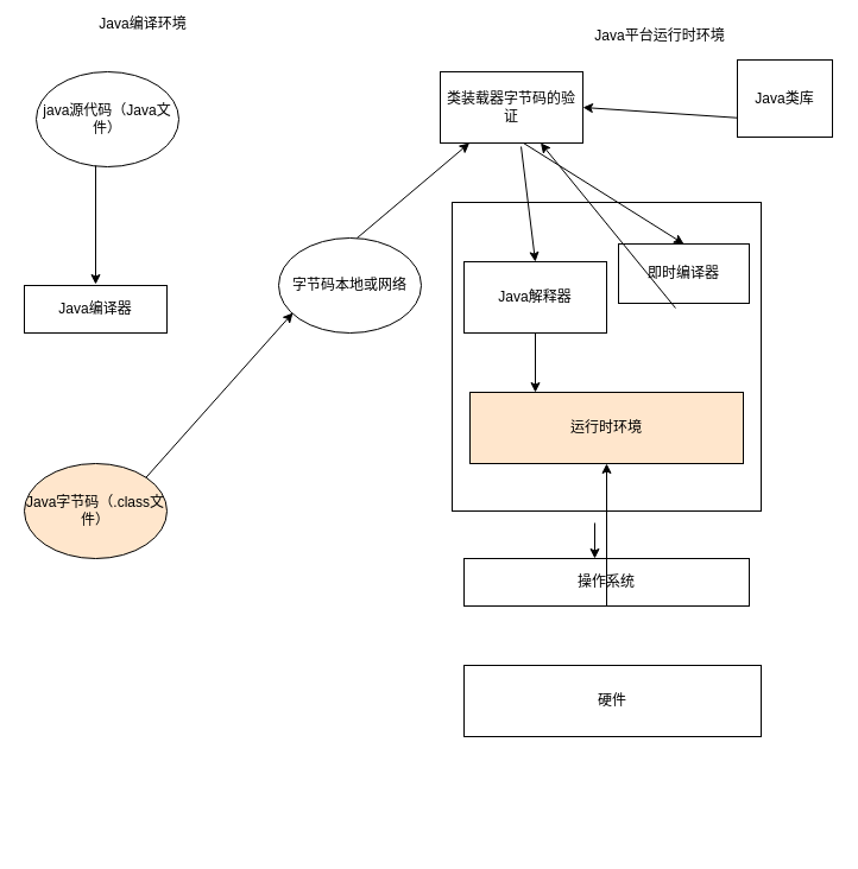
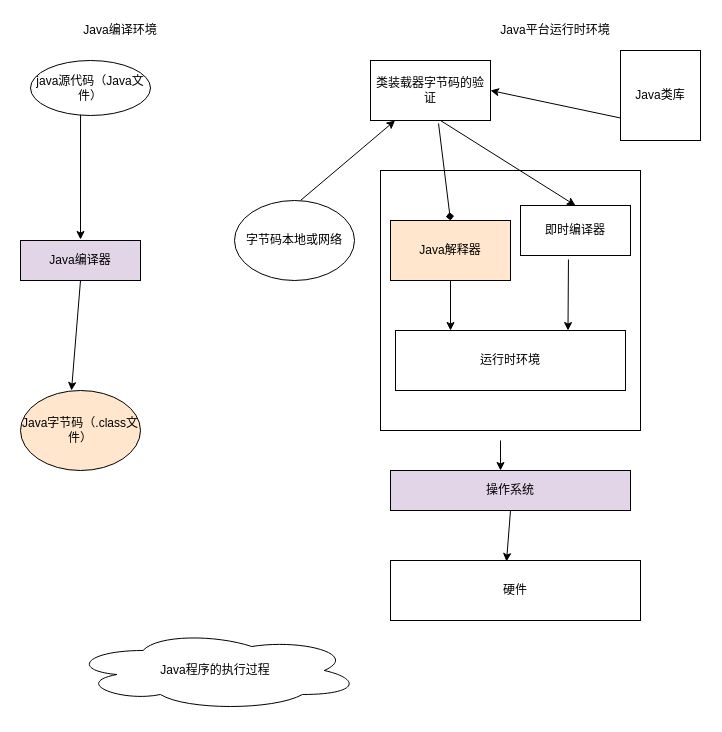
  <mxCell id="0" />
  <mxCell id="1" parent="0" />
- <mxCell id="2" value="java源代码（Java文件）" style="ellipse;whiteSpace=wrap;html=1;" vertex="1" parent="1"><mxGeometry x="30" y="60" width="120" height="80" as="geometry" /></mxCell>
- <mxCell id="3" value="Java编译器" style="rounded=0;whiteSpace=wrap;html=1;" vertex="1" parent="1"><mxGeometry x="20" y="240" width="120" height="40" as="geometry" /></mxCell>
+ <mxCell id="2" value="java源代码（Java文件）" style="ellipse;whiteSpace=wrap;html=1;" vertex="1" parent="1"><mxGeometry x="30" y="60" width="120" height="55" as="geometry" /></mxCell>
+ <mxCell id="3" value="Java编译器" style="rounded=0;whiteSpace=wrap;html=1;fillColor=#e1d5e7;" vertex="1" parent="1"><mxGeometry x="20" y="240" width="120" height="40" as="geometry" /></mxCell>
  <mxCell id="4" value="Java字节码（.class文件）" style="ellipse;whiteSpace=wrap;html=1;fillColor=#ffe6cc;" vertex="1" parent="1"><mxGeometry x="20" y="390" width="120" height="80" as="geometry" /></mxCell>
  <mxCell id="5" value="字节码本地或网络" style="ellipse;whiteSpace=wrap;html=1;" vertex="1" parent="1"><mxGeometry x="234" y="200" width="120" height="80" as="geometry" /></mxCell>
  <mxCell id="6" value="" style="endArrow=classic;html=1;exitX=0.417;exitY=0.988;exitDx=0;exitDy=0;exitPerimeter=0;" edge="1" parent="1" source="2"><mxGeometry width="50" height="50" relative="1" as="geometry"><mxPoint x="80" y="150" as="sourcePoint" /><mxPoint x="80" y="239" as="targetPoint" /></mxGeometry></mxCell>
- <mxCell id="8" value="" style="endArrow=classic;html=1;exitX=1;exitY=0;exitDx=0;exitDy=0;entryX=0.1;entryY=0.788;entryDx=0;entryDy=0;entryPerimeter=0;" edge="1" parent="1" source="4" target="5"><mxGeometry width="50" height="50" relative="1" as="geometry"><mxPoint x="330" y="250" as="sourcePoint" /><mxPoint x="250" y="270" as="targetPoint" /></mxGeometry></mxCell>
+ <mxCell id="7" value="" style="endArrow=classic;html=1;entryX=0.425;entryY=0;entryDx=0;entryDy=0;entryPerimeter=0;exitX=0.5;exitY=1;exitDx=0;exitDy=0;" edge="1" parent="1" source="3" target="4"><mxGeometry width="50" height="50" relative="1" as="geometry"><mxPoint x="330" y="250" as="sourcePoint" /><mxPoint x="380" y="200" as="targetPoint" /></mxGeometry></mxCell>
  <mxCell id="9" value="类装载器字节码的验证" style="rounded=0;whiteSpace=wrap;html=1;" vertex="1" parent="1"><mxGeometry x="370" y="60" width="120" height="60" as="geometry" /></mxCell>
  <mxCell id="10" value="" style="whiteSpace=wrap;html=1;aspect=fixed;" vertex="1" parent="1"><mxGeometry x="380" y="170" width="260" height="260" as="geometry" /></mxCell>
- <mxCell id="11" value="Java解释器" style="rounded=0;whiteSpace=wrap;html=1;" vertex="1" parent="1"><mxGeometry x="390" y="220" width="120" height="60" as="geometry" /></mxCell>
+ <mxCell id="11" value="Java解释器" style="rounded=0;whiteSpace=wrap;html=1;fillColor=#ffe6cc;" vertex="1" parent="1"><mxGeometry x="390" y="220" width="120" height="60" as="geometry" /></mxCell>
  <mxCell id="12" value="即时编译器" style="rounded=0;whiteSpace=wrap;html=1;" vertex="1" parent="1"><mxGeometry x="520" y="205" width="110" height="50" as="geometry" /></mxCell>
- <mxCell id="13" value="运行时环境" style="rounded=0;whiteSpace=wrap;html=1;fillColor=#ffe6cc;" vertex="1" parent="1"><mxGeometry x="395" y="330" width="230" height="60" as="geometry" /></mxCell>
- <mxCell id="14" value="操作系统" style="rounded=0;whiteSpace=wrap;html=1;" vertex="1" parent="1"><mxGeometry x="390" y="470" width="240" height="40" as="geometry" /></mxCell>
+ <mxCell id="13" value="运行时环境" style="rounded=0;whiteSpace=wrap;html=1;" vertex="1" parent="1"><mxGeometry x="395" y="330" width="230" height="60" as="geometry" /></mxCell>
+ <mxCell id="14" value="操作系统" style="rounded=0;whiteSpace=wrap;html=1;fillColor=#e1d5e7;" vertex="1" parent="1"><mxGeometry x="390" y="470" width="240" height="40" as="geometry" /></mxCell>
  <mxCell id="15" value="硬件" style="rounded=0;whiteSpace=wrap;html=1;" vertex="1" parent="1"><mxGeometry x="390" y="560" width="250" height="60" as="geometry" /></mxCell>
- <mxCell id="16" value="Java类库" style="rounded=0;whiteSpace=wrap;html=1;" vertex="1" parent="1"><mxGeometry x="620" y="50" width="80" height="65" as="geometry" /></mxCell>
- <mxCell id="17" value="Java编译环境" style="text;html=1;strokeColor=none;fillColor=none;align=center;verticalAlign=middle;whiteSpace=wrap;rounded=0;" vertex="1" parent="1"><mxGeometry x="70" y="10" width="100" height="20" as="geometry" /></mxCell>
+ <mxCell id="16" value="Java类库" style="rounded=0;whiteSpace=wrap;html=1;" vertex="1" parent="1"><mxGeometry x="620" y="50" width="80" height="90" as="geometry" /></mxCell>
+ <mxCell id="17" value="Java编译环境" style="text;html=1;strokeColor=none;fillColor=none;align=center;verticalAlign=middle;whiteSpace=wrap;rounded=0;" vertex="1" parent="1"><mxGeometry x="70" y="20" width="100" height="20" as="geometry" /></mxCell>
  <mxCell id="18" value="Java平台运行时环境" style="text;html=1;strokeColor=none;fillColor=none;align=center;verticalAlign=middle;whiteSpace=wrap;rounded=0;" vertex="1" parent="1"><mxGeometry x="480" y="20" width="150" height="20" as="geometry" /></mxCell>
  <mxCell id="19" value="" style="endArrow=classic;html=1;" edge="1" parent="1" target="9"><mxGeometry width="50" height="50" relative="1" as="geometry"><mxPoint x="300" y="200" as="sourcePoint" /><mxPoint x="380" y="290" as="targetPoint" /></mxGeometry></mxCell>
  <mxCell id="20" value="" style="endArrow=classic;html=1;exitX=0;exitY=0.75;exitDx=0;exitDy=0;entryX=1;entryY=0.5;entryDx=0;entryDy=0;" edge="1" parent="1" source="16" target="9"><mxGeometry width="50" height="50" relative="1" as="geometry"><mxPoint x="330" y="340" as="sourcePoint" /><mxPoint x="640" y="99" as="targetPoint" /></mxGeometry></mxCell>
- <mxCell id="21" value="" style="endArrow=classic;html=1;entryX=0.5;entryY=0;entryDx=0;entryDy=0;exitX=0.567;exitY=1.05;exitDx=0;exitDy=0;exitPerimeter=0;" edge="1" parent="1" source="9" target="11"><mxGeometry width="50" height="50" relative="1" as="geometry"><mxPoint x="330" y="340" as="sourcePoint" /><mxPoint x="380" y="290" as="targetPoint" /></mxGeometry></mxCell>
+ <mxCell id="21" value="" style="endArrow=diamond;html=1;entryX=0.5;entryY=0;entryDx=0;entryDy=0;exitX=0.567;exitY=1.05;exitDx=0;exitDy=0;exitPerimeter=0;" edge="1" parent="1" source="9" target="11"><mxGeometry width="50" height="50" relative="1" as="geometry"><mxPoint x="330" y="340" as="sourcePoint" /><mxPoint x="380" y="290" as="targetPoint" /></mxGeometry></mxCell>
  <mxCell id="22" value="" style="endArrow=classic;html=1;entryX=0.5;entryY=0;entryDx=0;entryDy=0;" edge="1" parent="1" target="12"><mxGeometry width="50" height="50" relative="1" as="geometry"><mxPoint x="440" y="120" as="sourcePoint" /><mxPoint x="380" y="290" as="targetPoint" /></mxGeometry></mxCell>
  <mxCell id="23" value="" style="endArrow=classic;html=1;exitX=0.5;exitY=1;exitDx=0;exitDy=0;" edge="1" parent="1" source="11"><mxGeometry width="50" height="50" relative="1" as="geometry"><mxPoint x="330" y="340" as="sourcePoint" /><mxPoint x="450" y="330" as="targetPoint" /></mxGeometry></mxCell>
- <mxCell id="24" value="" style="endArrow=classic;html=1;exitX=0.436;exitY=1.08;exitDx=0;exitDy=0;exitPerimeter=0;" edge="1" parent="1" source="12" target="9"><mxGeometry width="50" height="50" relative="1" as="geometry"><mxPoint x="330" y="340" as="sourcePoint" /><mxPoint x="380" y="290" as="targetPoint" /></mxGeometry></mxCell>
+ <mxCell id="24" value="" style="endArrow=classic;html=1;exitX=0.436;exitY=1.08;exitDx=0;exitDy=0;exitPerimeter=0;entryX=0.75;entryY=0;entryDx=0;entryDy=0;" edge="1" parent="1" source="12" target="13"><mxGeometry width="50" height="50" relative="1" as="geometry"><mxPoint x="330" y="340" as="sourcePoint" /><mxPoint x="380" y="290" as="targetPoint" /></mxGeometry></mxCell>
  <mxCell id="25" value="" style="endArrow=classic;html=1;" edge="1" parent="1"><mxGeometry width="50" height="50" relative="1" as="geometry"><mxPoint x="500" y="440" as="sourcePoint" /><mxPoint x="500" y="470" as="targetPoint" /></mxGeometry></mxCell>
- <mxCell id="26" value="" style="endArrow=classic;html=1;exitX=0.5;exitY=1;exitDx=0;exitDy=0;" edge="1" parent="1" source="14" target="13"><mxGeometry width="50" height="50" relative="1" as="geometry"><mxPoint x="330" y="340" as="sourcePoint" /><mxPoint x="380" y="290" as="targetPoint" /></mxGeometry></mxCell>
+ <mxCell id="26" value="" style="endArrow=classic;html=1;exitX=0.5;exitY=1;exitDx=0;exitDy=0;entryX=0.464;entryY=0.017;entryDx=0;entryDy=0;entryPerimeter=0;" edge="1" parent="1" source="14" target="15"><mxGeometry width="50" height="50" relative="1" as="geometry"><mxPoint x="330" y="340" as="sourcePoint" /><mxPoint x="380" y="290" as="targetPoint" /></mxGeometry></mxCell>
+ <mxCell id="27" value="Java程序的执行过程" style="ellipse;shape=cloud;whiteSpace=wrap;html=1;" vertex="1" parent="1"><mxGeometry x="70" y="630" width="290" height="80" as="geometry" /></mxCell>
